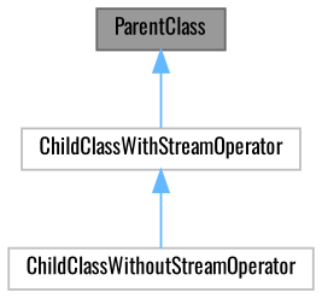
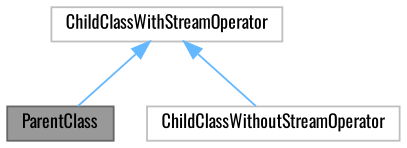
  digraph {
    fontname=Oswald
    node [color=grey75 fillcolor=white fontname=Oswald fontsize=10 shape=box style=filled]
    edge [color=steelblue1 dir=back fontname=Oswald fontsize=10 labelfontname=Helvetica labelfontsize=10 style=solid]
    n1 [color=gray40 fillcolor=grey60 fontcolor=black height=0.2 label=ParentClass width=0.4]
    n2 [height=0.2 label=ChildClassWithStreamOperator width=0.4]
    n3 [height=0.2 label=ChildClassWithoutStreamOperator width=0.4]
-   n1 -> n2
+   n2 -> n1
    n2 -> n3
  }
